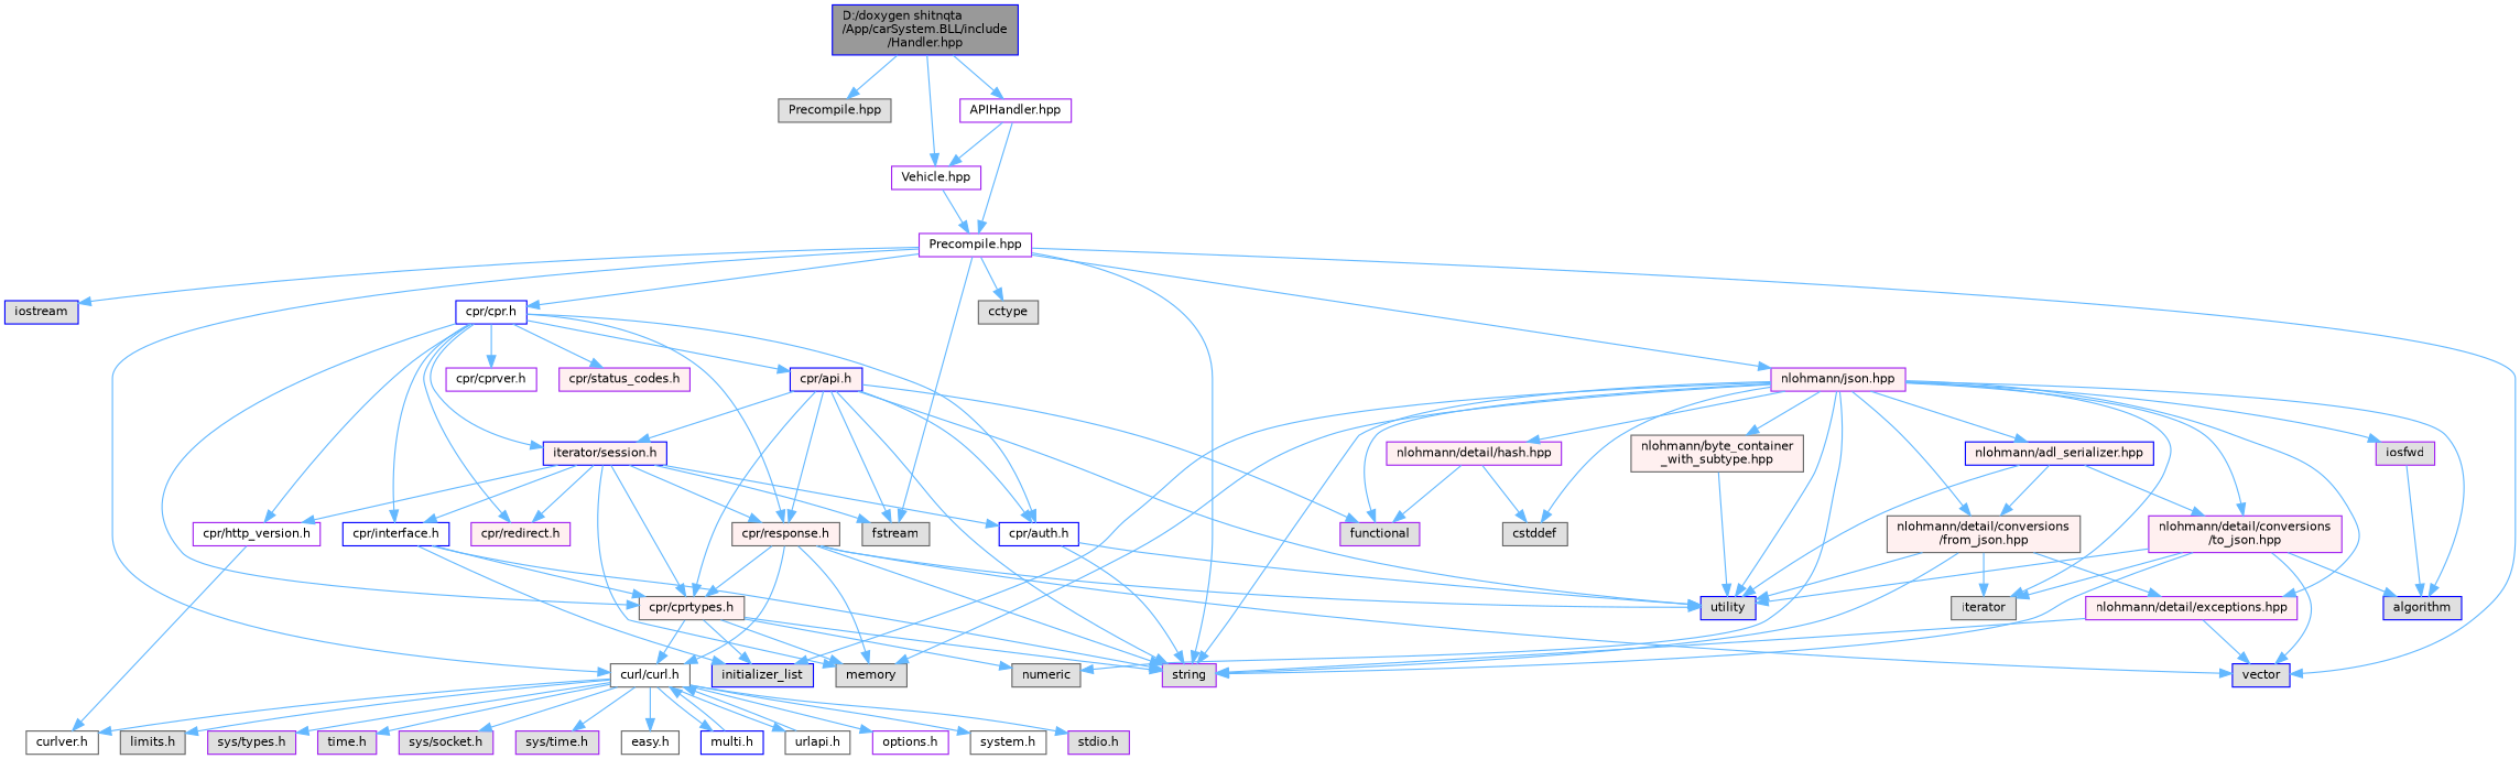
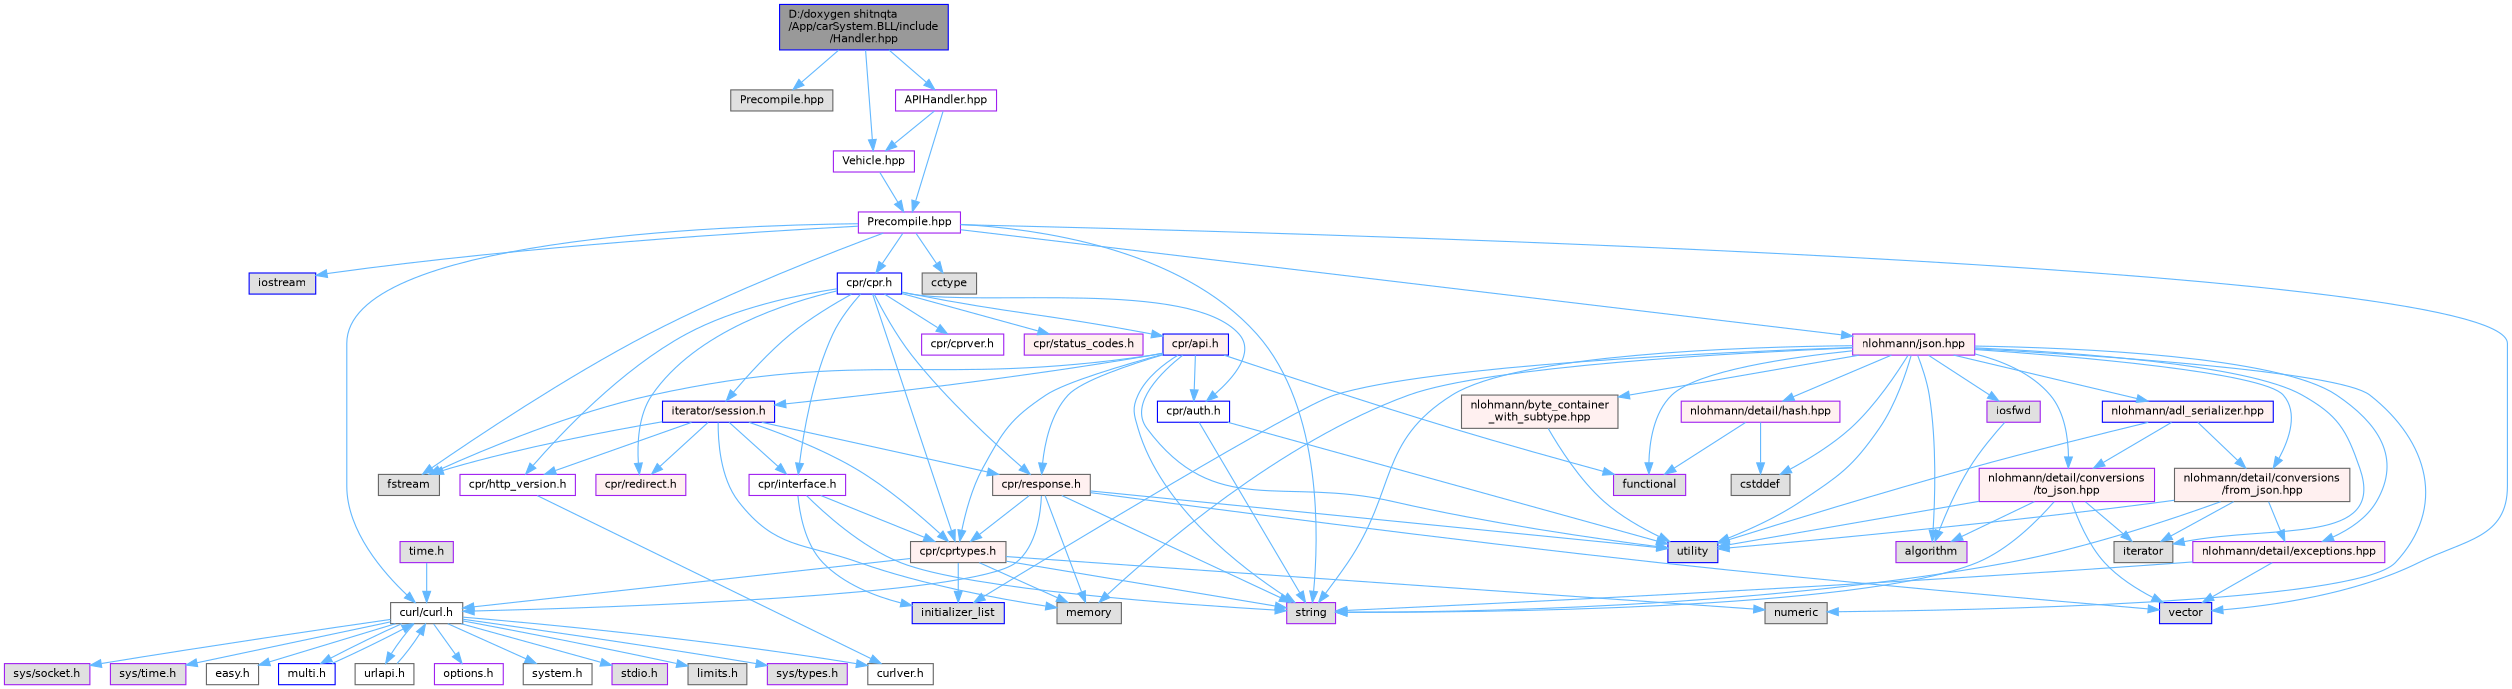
  digraph {
    node [color=purple fillcolor="#E0E0E0" fontname=Helvetica fontsize=10 shape=box style=filled]
    edge [color=steelblue1 fontname=Helvetica fontsize=10 labelfontname=Helvetica labelfontsize=10 style=solid]
    n1 [color=blue fillcolor=grey60 fontcolor=black height=0.2 label="D:/doxygen shitnqta\l/App/carSystem.BLL/include\l/Handler.hpp" width=0.4]
    n2 [color=gray40 height=0.2 label="Precompile.hpp" width=0.4]
    n3 [fillcolor=white height=0.2 label="APIHandler.hpp" width=0.4]
    n4 [fillcolor=white height=0.2 label="Vehicle.hpp" width=0.4]
    n5 [fillcolor=white height=0.2 label="Precompile.hpp" width=0.4]
    n6 [color=blue height=0.2 label=iostream width=0.4]
    n7 [color=blue height=0.2 label=vector width=0.4]
    n8 [height=0.2 label=string width=0.4]
    n9 [color=gray40 height=0.2 label=fstream width=0.4]
    n10 [color=gray40 height=0.2 label=cctype width=0.4]
    n11 [color=gray40 fillcolor=white height=0.2 label="curl/curl.h" width=0.4]
    n12 [color=blue fillcolor=white height=0.2 label="cpr/cpr.h" width=0.4]
    n13 [fillcolor="#FFF0F0" height=0.2 label="nlohmann/json.hpp" width=0.4]
    n14 [color=gray40 fillcolor=white height=0.2 label="curlver.h" width=0.4]
    n15 [color=gray40 fillcolor=white height=0.2 label="system.h" width=0.4]
    n16 [height=0.2 label="stdio.h" width=0.4]
    n17 [color=gray40 height=0.2 label="limits.h" width=0.4]
    n18 [height=0.2 label="sys/types.h" width=0.4]
    n19 [height=0.2 label="time.h" width=0.4]
    n20 [height=0.2 label="sys/socket.h" width=0.4]
    n21 [height=0.2 label="sys/time.h" width=0.4]
    n22 [color=gray40 fillcolor=white height=0.2 label="easy.h" width=0.4]
    n23 [color=blue fillcolor=white height=0.2 label="multi.h" width=0.4]
    n24 [color=gray40 fillcolor=white height=0.2 label="urlapi.h" width=0.4]
    n25 [fillcolor=white height=0.2 label="options.h" width=0.4]
    n26 [color=blue fillcolor="#FFF0F0" height=0.2 label="cpr/api.h" width=0.4]
    n27 [color=blue fillcolor=white height=0.2 label="cpr/auth.h" width=0.4]
    n28 [color=gray40 fillcolor="#FFF0F0" height=0.2 label="cpr/cprtypes.h" width=0.4]
    n29 [color=gray40 fillcolor="#FFF0F0" height=0.2 label="cpr/response.h" width=0.4]
    n30 [color=blue fillcolor="#FFF0F0" height=0.2 label="iterator/session.h" width=0.4]
    n31 [fillcolor=white height=0.2 label="cpr/http_version.h" width=0.4]
-   n32 [color=blue fillcolor=white height=0.2 label="cpr/interface.h" width=0.4]
+   n32 [fillcolor=white height=0.2 label="cpr/interface.h" width=0.4]
    n33 [fillcolor="#FFF0F0" height=0.2 label="cpr/redirect.h" width=0.4]
    n34 [fillcolor=white height=0.2 label="cpr/cprver.h" width=0.4]
    n35 [fillcolor="#FFF0F0" height=0.2 label="cpr/status_codes.h" width=0.4]
    n36 [height=0.2 label=functional width=0.4]
    n37 [color=blue height=0.2 label=utility width=0.4]
    n38 [color=blue height=0.2 label=initializer_list width=0.4]
    n39 [color=gray40 height=0.2 label=memory width=0.4]
    n40 [color=gray40 height=0.2 label=numeric width=0.4]
-   n41 [color=blue height=0.2 label=algorithm width=0.4]
+   n41 [height=0.2 label=algorithm width=0.4]
    n42 [color=gray40 height=0.2 label=cstddef width=0.4]
    n43 [height=0.2 label=iosfwd width=0.4]
    n44 [color=gray40 height=0.2 label=iterator width=0.4]
    n45 [color=blue fillcolor="#FFF0F0" height=0.2 label="nlohmann/adl_serializer.hpp" width=0.4]
    n46 [color=gray40 fillcolor="#FFF0F0" height=0.2 label="nlohmann/detail/conversions\l/from_json.hpp" width=0.4]
    n47 [fillcolor="#FFF0F0" height=0.2 label="nlohmann/detail/exceptions.hpp" width=0.4]
    n48 [fillcolor="#FFF0F0" height=0.2 label="nlohmann/detail/conversions\l/to_json.hpp" width=0.4]
    n49 [color=gray40 fillcolor="#FFF0F0" height=0.2 label="nlohmann/byte_container\l_with_subtype.hpp" width=0.4]
    n50 [fillcolor="#FFF0F0" height=0.2 label="nlohmann/detail/hash.hpp" width=0.4]
    n1 -> n2
    n1 -> n3
    n1 -> n4
    n3 -> n4
    n3 -> n5
    n4 -> n5
    n5 -> n6
    n5 -> n7
    n5 -> n8
    n5 -> n9
    n5 -> n10
    n5 -> n11
    n5 -> n12
    n5 -> n13
    n11 -> n14
    n11 -> n15
    n11 -> n16
    n11 -> n17
    n11 -> n18
-   n11 -> n19
+   n19 -> n11
    n11 -> n20
    n11 -> n21
    n11 -> n22
    n11 -> n23
    n11 -> n24
    n11 -> n25
    n12 -> n26
    n12 -> n27
    n12 -> n28
    n12 -> n29
    n12 -> n30
    n12 -> n31
    n12 -> n32
    n12 -> n33
    n12 -> n34
    n12 -> n35
    n13 -> n8
    n13 -> n36
    n13 -> n37
    n13 -> n38
    n13 -> n39
    n13 -> n40
    n13 -> n41
    n13 -> n42
    n13 -> n43
    n13 -> n44
    n13 -> n45
    n13 -> n46
    n13 -> n47
    n13 -> n48
    n13 -> n49
    n13 -> n50
    n23 -> n11
    n24 -> n11
    n26 -> n8
    n26 -> n9
    n26 -> n27
    n26 -> n28
    n26 -> n29
    n26 -> n30
    n26 -> n36
    n26 -> n37
    n27 -> n8
    n27 -> n37
    n28 -> n8
    n28 -> n11
    n28 -> n38
    n28 -> n39
    n28 -> n40
    n29 -> n7
    n29 -> n8
    n29 -> n11
    n29 -> n28
    n29 -> n37
    n29 -> n39
    n30 -> n9
-   n30 -> n27
    n30 -> n28
    n30 -> n29
    n30 -> n31
    n30 -> n32
    n30 -> n33
    n30 -> n39
    n31 -> n14
    n32 -> n8
    n32 -> n28
    n32 -> n38
    n43 -> n41
    n45 -> n37
    n45 -> n46
    n45 -> n48
    n46 -> n8
    n46 -> n37
    n46 -> n44
    n46 -> n47
    n47 -> n7
    n47 -> n8
    n48 -> n7
    n48 -> n8
    n48 -> n37
    n48 -> n41
    n48 -> n44
    n49 -> n37
    n50 -> n36
    n50 -> n42
  }
